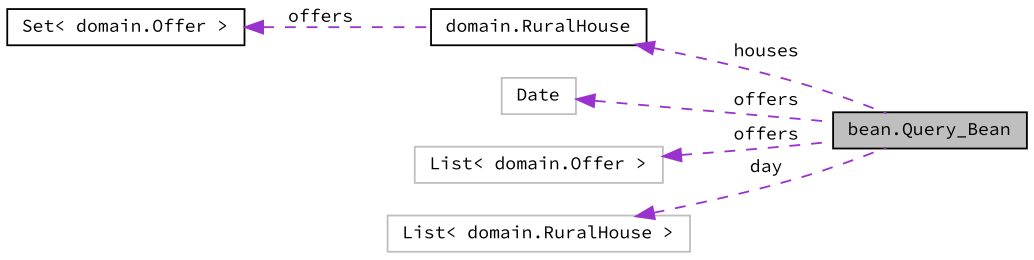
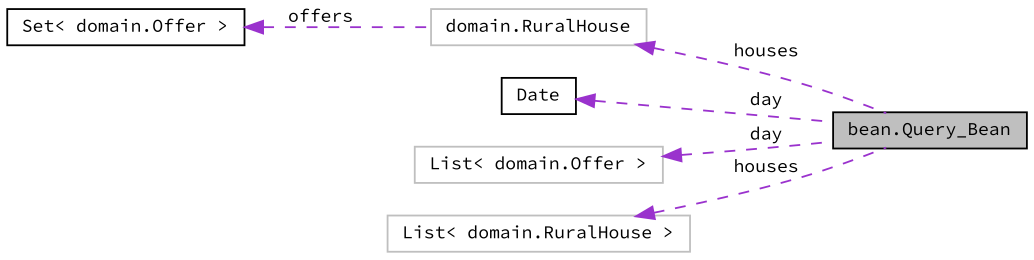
  digraph {
    fontname="Source Code Pro"
    rankdir=LR
    node [color=black fillcolor=white fontname="Source Code Pro" fontsize=10 shape=record style=filled]
    edge [color=darkorchid3 dir=back fontname="Source Code Pro" fontsize=10 labelfontname=Helvetica labelfontsize=10 style=dashed]
    n1 [fillcolor=grey75 fontcolor=black height=0.2 label="bean.Query_Bean" width=0.4]
-   n2 [height=0.2 label="domain.RuralHouse" width=0.4]
+   n2 [color=grey75 height=0.2 label="domain.RuralHouse" width=0.4]
    n3 [height=0.2 label="Set\< domain.Offer \>" width=0.4]
-   n4 [color=grey75 height=0.2 label=Date width=0.4]
+   n4 [height=0.2 label=Date width=0.4]
    n5 [color=grey75 height=0.2 label="List\< domain.Offer \>" width=0.4]
    n6 [color=grey75 height=0.2 label="List\< domain.RuralHouse \>" width=0.4]
    n2 -> n1 [label=" houses"]
    n3 -> n2 [label=" offers"]
-   n4 -> n1 [label=" offers"]
-   n5 -> n1 [label=" offers"]
-   n6 -> n1 [label=" day"]
+   n4 -> n1 [label=" day"]
+   n5 -> n1 [label=" day"]
+   n6 -> n1 [label=" houses"]
  }
